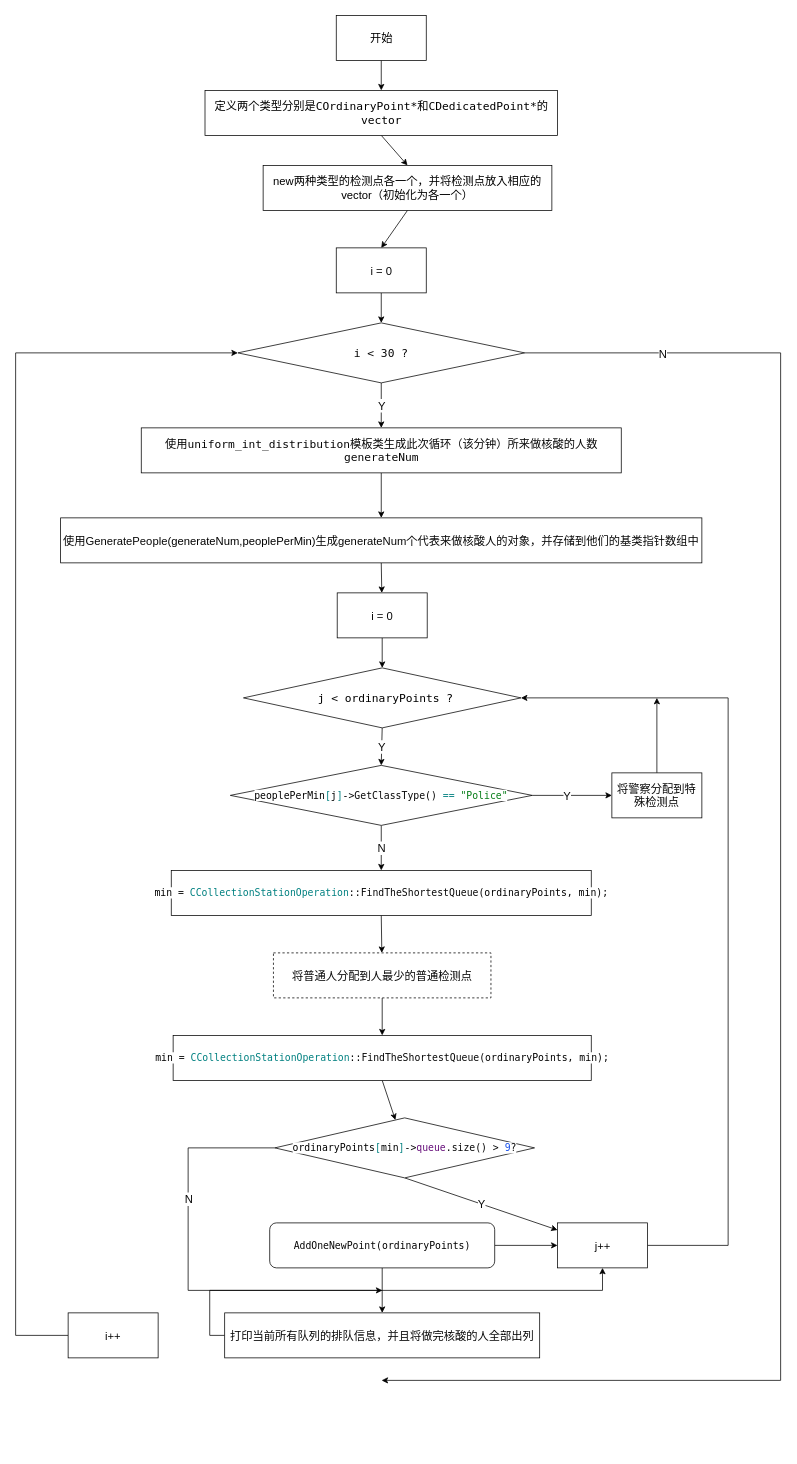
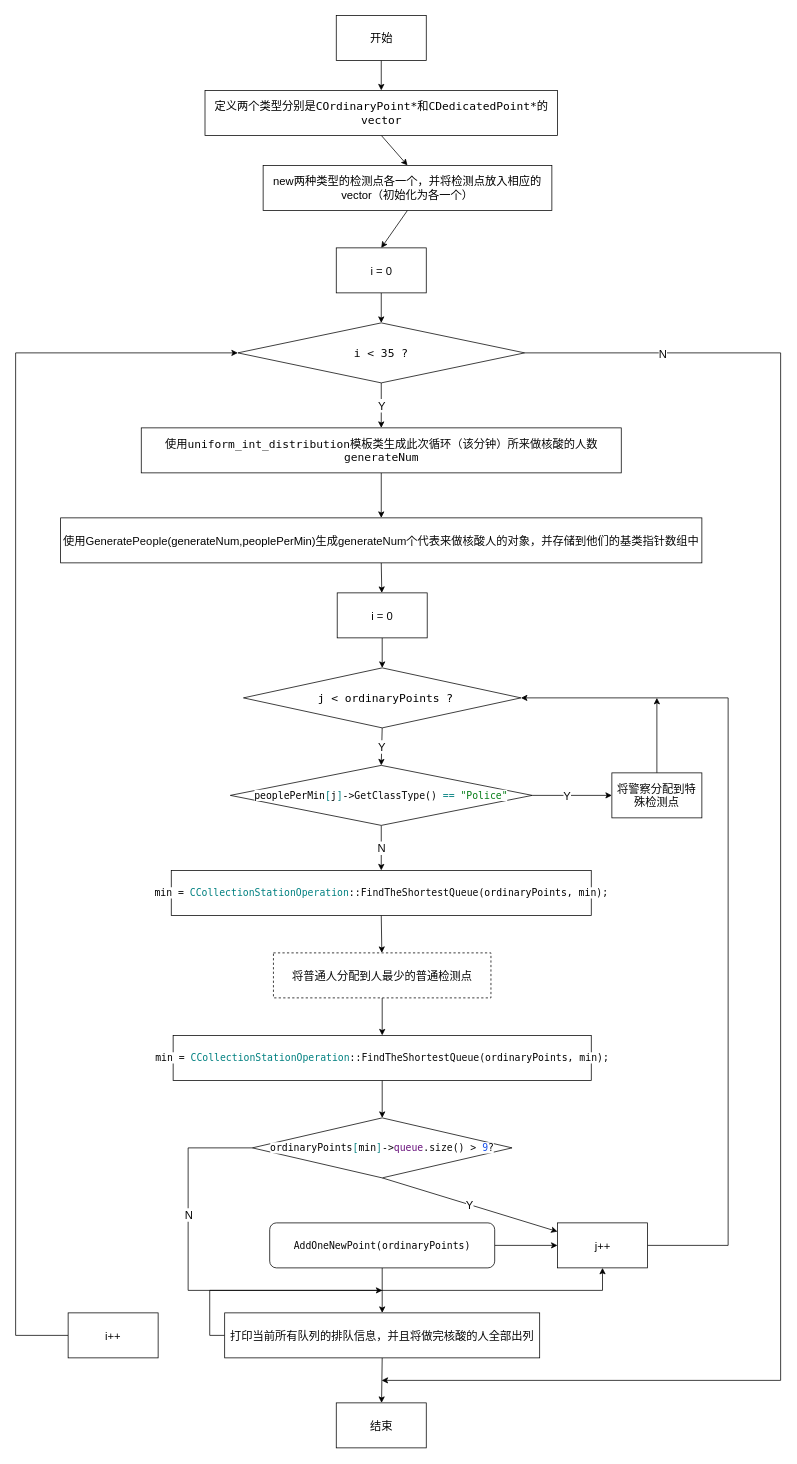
  <mxCell id="0" />
  <mxCell id="1" parent="0" />
  <mxCell id="2" style="edgeStyle=none;rounded=0;orthogonalLoop=1;jettySize=auto;html=1;exitX=0.5;exitY=1;exitDx=0;exitDy=0;fontFamily=Helvetica;fontSize=13;fontColor=#080808;" parent="1" source="3" target="5" edge="1"><mxGeometry relative="1" as="geometry" /></mxCell>
  <mxCell id="3" value="&lt;font style=&quot;font-size: 15px;&quot;&gt;开始&lt;/font&gt;" style="rounded=0;whiteSpace=wrap;html=1;" parent="1" vertex="1"><mxGeometry x="447.5" y="20" width="120" height="60" as="geometry" /></mxCell>
  <mxCell id="4" style="edgeStyle=none;rounded=0;orthogonalLoop=1;jettySize=auto;html=1;exitX=0.5;exitY=1;exitDx=0;exitDy=0;entryX=0.5;entryY=0;entryDx=0;entryDy=0;fontFamily=Helvetica;fontSize=13;fontColor=#080808;" parent="1" source="5" target="7" edge="1"><mxGeometry relative="1" as="geometry" /></mxCell>
  <mxCell id="5" value="&lt;font style=&quot;font-size: 15px;&quot;&gt;定义两个类型分别是&lt;span style=&quot;font-family: &amp;quot;JetBrains Mono&amp;quot;, monospace;&quot;&gt;COrdinaryPoint&lt;/span&gt;&lt;span style=&quot;background-color: rgb(255, 255, 255); font-family: &amp;quot;JetBrains Mono&amp;quot;, monospace;&quot;&gt;*和&lt;/span&gt;&lt;span style=&quot;font-family: &amp;quot;JetBrains Mono&amp;quot;, monospace;&quot;&gt;CDedicatedPoint&lt;/span&gt;&lt;span style=&quot;background-color: rgb(255, 255, 255); font-family: &amp;quot;JetBrains Mono&amp;quot;, monospace;&quot;&gt;*的vector&lt;/span&gt;&lt;/font&gt;" style="rounded=0;whiteSpace=wrap;html=1;strokeWidth=1;fontSize=15;fontColor=#000000;" parent="1" vertex="1"><mxGeometry x="272.5" y="120" width="470" height="60" as="geometry" /></mxCell>
  <mxCell id="6" style="edgeStyle=none;rounded=0;orthogonalLoop=1;jettySize=auto;html=1;exitX=0.5;exitY=1;exitDx=0;exitDy=0;fontFamily=Helvetica;fontSize=13;fontColor=#080808;entryX=0.5;entryY=0;entryDx=0;entryDy=0;" parent="1" source="7" target="46" edge="1"><mxGeometry relative="1" as="geometry"><mxPoint x="506.75" y="340" as="targetPoint" /></mxGeometry></mxCell>
  <mxCell id="7" value="new两种类型的检测点各一个，并将检测点放入相应的vector（初始化为各一个）" style="rounded=0;whiteSpace=wrap;html=1;strokeWidth=1;fontSize=15;fontColor=#000000;" parent="1" vertex="1"><mxGeometry x="350" y="220" width="385" height="60" as="geometry" /></mxCell>
  <mxCell id="8" value="Y" style="edgeStyle=none;rounded=0;orthogonalLoop=1;jettySize=auto;html=1;exitX=0.5;exitY=1;exitDx=0;exitDy=0;entryX=0.5;entryY=0;entryDx=0;entryDy=0;fontFamily=Helvetica;fontSize=15;fontColor=#080808;" parent="1" source="11" target="13" edge="1"><mxGeometry relative="1" as="geometry" /></mxCell>
  <mxCell id="9" style="edgeStyle=orthogonalEdgeStyle;rounded=0;orthogonalLoop=1;jettySize=auto;html=1;exitX=1;exitY=0.5;exitDx=0;exitDy=0;fontFamily=Helvetica;fontSize=15;fontColor=#080808;" parent="1" source="11" edge="1"><mxGeometry relative="1" as="geometry"><mxPoint x="508" y="1840" as="targetPoint" /><Array as="points"><mxPoint x="1040" y="470" /><mxPoint x="1040" y="1840" /></Array></mxGeometry></mxCell>
  <mxCell id="10" value="N" style="edgeLabel;html=1;align=center;verticalAlign=middle;resizable=0;points=[];fontSize=15;fontFamily=Helvetica;fontColor=#080808;" parent="9" vertex="1" connectable="0"><mxGeometry x="-0.861" relative="1" as="geometry"><mxPoint x="28" as="offset" /></mxGeometry></mxCell>
- <mxCell id="11" value="&lt;pre style=&quot;background-color: rgb(255, 255, 255); font-family: &amp;quot;JetBrains Mono&amp;quot;, monospace;&quot;&gt;&lt;pre style=&quot;font-family: &amp;quot;JetBrains Mono&amp;quot;, monospace;&quot;&gt;&lt;font color=&quot;#080808&quot; style=&quot;font-size: 15px;&quot;&gt;i &amp;lt; 30 ?&lt;/font&gt;&lt;/pre&gt;&lt;/pre&gt;" style="rhombus;whiteSpace=wrap;html=1;strokeWidth=1;fontSize=15;fontColor=#000000;" parent="1" vertex="1"><mxGeometry x="316.25" y="430" width="382.5" height="80" as="geometry" /></mxCell>
+ <mxCell id="11" value="&lt;pre style=&quot;background-color: rgb(255, 255, 255); font-family: &amp;quot;JetBrains Mono&amp;quot;, monospace;&quot;&gt;&lt;pre style=&quot;font-family: &amp;quot;JetBrains Mono&amp;quot;, monospace;&quot;&gt;&lt;font color=&quot;#080808&quot; style=&quot;font-size: 15px;&quot;&gt;i &amp;lt; 35 ?&lt;/font&gt;&lt;/pre&gt;&lt;/pre&gt;" style="rhombus;whiteSpace=wrap;html=1;strokeWidth=1;fontSize=15;fontColor=#000000;" parent="1" vertex="1"><mxGeometry x="316.25" y="430" width="382.5" height="80" as="geometry" /></mxCell>
  <mxCell id="12" style="edgeStyle=none;rounded=0;orthogonalLoop=1;jettySize=auto;html=1;exitX=0.5;exitY=1;exitDx=0;exitDy=0;entryX=0.5;entryY=0;entryDx=0;entryDy=0;fontFamily=Helvetica;fontSize=15;fontColor=#080808;" parent="1" source="13" target="15" edge="1"><mxGeometry relative="1" as="geometry" /></mxCell>
  <mxCell id="13" value="使用&lt;span style=&quot;background-color: rgb(255, 255, 255); font-family: &amp;quot;JetBrains Mono&amp;quot;, monospace;&quot;&gt;&lt;font style=&quot;font-size: 15px;&quot;&gt;uniform_int_distribution模板类生成此次循环（该分钟）所来做核酸的人数generateNum&lt;/font&gt;&lt;/span&gt;" style="rounded=0;whiteSpace=wrap;html=1;strokeWidth=1;fontSize=15;fontColor=#080808;" parent="1" vertex="1"><mxGeometry x="187.5" y="570" width="640" height="60" as="geometry" /></mxCell>
  <mxCell id="14" style="edgeStyle=none;rounded=0;orthogonalLoop=1;jettySize=auto;html=1;exitX=0.5;exitY=1;exitDx=0;exitDy=0;fontFamily=Helvetica;fontSize=15;fontColor=#080808;" parent="1" source="15" target="48" edge="1"><mxGeometry relative="1" as="geometry" /></mxCell>
  <mxCell id="15" value="&lt;pre style=&quot;background-color: rgb(255, 255, 255);&quot;&gt;&lt;pre style=&quot;border-color: var(--border-color);&quot;&gt;&lt;font style=&quot;border-color: var(--border-color);&quot; face=&quot;Helvetica&quot;&gt;使用GeneratePeople(&lt;span style=&quot;border-color: var(--border-color); color: rgb(0, 0, 0);&quot;&gt;generateNum&lt;/span&gt;,&lt;span style=&quot;border-color: var(--border-color); color: rgb(0, 0, 0);&quot;&gt;peoplePerMin&lt;/span&gt;)生成generateNum个代表来做核酸人的对象，并存储到他们的基类指针数组中&lt;/font&gt;&lt;/pre&gt;&lt;/pre&gt;" style="rounded=0;whiteSpace=wrap;html=1;strokeWidth=1;fontSize=15;fontColor=#080808;align=center;" parent="1" vertex="1"><mxGeometry x="80" y="690" width="855" height="60" as="geometry" /></mxCell>
  <mxCell id="16" value="N" style="edgeStyle=none;rounded=0;orthogonalLoop=1;jettySize=auto;html=1;exitX=0.5;exitY=1;exitDx=0;exitDy=0;entryX=0.5;entryY=0;entryDx=0;entryDy=0;fontFamily=Helvetica;fontSize=15;fontColor=#080808;" parent="1" source="19" target="25" edge="1"><mxGeometry relative="1" as="geometry" /></mxCell>
  <mxCell id="17" style="edgeStyle=none;rounded=0;orthogonalLoop=1;jettySize=auto;html=1;exitX=1;exitY=0.5;exitDx=0;exitDy=0;entryX=0;entryY=0.5;entryDx=0;entryDy=0;fontFamily=Helvetica;fontSize=15;fontColor=#080808;" parent="1" source="19" target="21" edge="1"><mxGeometry relative="1" as="geometry" /></mxCell>
  <mxCell id="18" value="Y" style="edgeLabel;html=1;align=center;verticalAlign=middle;resizable=0;points=[];fontSize=15;fontFamily=Helvetica;fontColor=#080808;" parent="17" vertex="1" connectable="0"><mxGeometry x="-0.251" y="-1" relative="1" as="geometry"><mxPoint x="6" y="-1" as="offset" /></mxGeometry></mxCell>
  <mxCell id="19" value="&lt;pre style=&quot;background-color: rgb(255, 255, 255); font-family: &amp;quot;JetBrains Mono&amp;quot;, monospace; font-size: 9.8pt;&quot;&gt;&lt;span style=&quot;color:#000000;&quot;&gt;peoplePerMin&lt;/span&gt;&lt;span style=&quot;color:#008080;&quot;&gt;[&lt;/span&gt;&lt;span style=&quot;color:#000000;&quot;&gt;j&lt;/span&gt;&lt;span style=&quot;color:#008080;&quot;&gt;]&lt;/span&gt;-&amp;gt;GetClassType() &lt;span style=&quot;color:#008080;&quot;&gt;== &lt;/span&gt;&lt;span style=&quot;color:#067d17;&quot;&gt;&quot;Police&quot;&lt;/span&gt;&lt;/pre&gt;" style="rhombus;whiteSpace=wrap;html=1;strokeWidth=1;fontFamily=Helvetica;fontSize=15;fontColor=#080808;" parent="1" vertex="1"><mxGeometry x="306.25" y="1020" width="402.5" height="80" as="geometry" /></mxCell>
  <mxCell id="20" style="edgeStyle=none;rounded=0;orthogonalLoop=1;jettySize=auto;html=1;exitX=0.5;exitY=0;exitDx=0;exitDy=0;fontFamily=Helvetica;fontSize=15;fontColor=#080808;" parent="1" source="21" edge="1"><mxGeometry relative="1" as="geometry"><mxPoint x="875" y="930" as="targetPoint" /></mxGeometry></mxCell>
  <mxCell id="21" value="将警察分配到特殊检测点" style="rounded=0;whiteSpace=wrap;html=1;strokeWidth=1;fontFamily=Helvetica;fontSize=15;fontColor=#080808;" parent="1" vertex="1"><mxGeometry x="815" y="1030" width="120" height="60" as="geometry" /></mxCell>
  <mxCell id="22" style="edgeStyle=none;rounded=0;orthogonalLoop=1;jettySize=auto;html=1;exitX=0.5;exitY=1;exitDx=0;exitDy=0;fontFamily=Helvetica;fontSize=15;fontColor=#080808;" parent="1" source="23" target="31" edge="1"><mxGeometry relative="1" as="geometry" /></mxCell>
  <mxCell id="23" value="&lt;pre style=&quot;background-color: rgb(255, 255, 255); font-family: &amp;quot;JetBrains Mono&amp;quot;, monospace; font-size: 9.8pt;&quot;&gt;&lt;span style=&quot;color:#000000;&quot;&gt;min &lt;/span&gt;= &lt;span style=&quot;color:#008080;&quot;&gt;CCollectionStationOperation&lt;/span&gt;::FindTheShortestQueue(&lt;span style=&quot;color:#000000;&quot;&gt;ordinaryPoints&lt;/span&gt;, &lt;span style=&quot;color:#000000;&quot;&gt;min&lt;/span&gt;);&lt;/pre&gt;" style="rounded=0;whiteSpace=wrap;html=1;strokeWidth=1;fontFamily=Helvetica;fontSize=15;fontColor=#080808;" parent="1" vertex="1"><mxGeometry x="230" y="1380" width="557.5" height="60" as="geometry" /></mxCell>
  <mxCell id="24" style="edgeStyle=none;rounded=0;orthogonalLoop=1;jettySize=auto;html=1;exitX=0.5;exitY=1;exitDx=0;exitDy=0;fontFamily=Helvetica;fontSize=15;fontColor=#080808;" parent="1" source="25" target="27" edge="1"><mxGeometry relative="1" as="geometry" /></mxCell>
  <mxCell id="25" value="&lt;pre style=&quot;background-color: rgb(255, 255, 255); font-family: &amp;quot;JetBrains Mono&amp;quot;, monospace; font-size: 9.8pt;&quot;&gt;&lt;span style=&quot;color:#000000;&quot;&gt;min &lt;/span&gt;= &lt;span style=&quot;color:#008080;&quot;&gt;CCollectionStationOperation&lt;/span&gt;::FindTheShortestQueue(&lt;span style=&quot;color:#000000;&quot;&gt;ordinaryPoints&lt;/span&gt;, &lt;span style=&quot;color:#000000;&quot;&gt;min&lt;/span&gt;);&lt;/pre&gt;" style="rounded=0;whiteSpace=wrap;html=1;strokeWidth=1;fontFamily=Helvetica;fontSize=15;fontColor=#080808;" parent="1" vertex="1"><mxGeometry x="227.5" y="1160" width="560" height="60" as="geometry" /></mxCell>
  <mxCell id="26" style="edgeStyle=none;rounded=0;orthogonalLoop=1;jettySize=auto;html=1;exitX=0.5;exitY=1;exitDx=0;exitDy=0;entryX=0.5;entryY=0;entryDx=0;entryDy=0;fontFamily=Helvetica;fontSize=15;fontColor=#080808;" parent="1" source="27" target="23" edge="1"><mxGeometry relative="1" as="geometry" /></mxCell>
  <mxCell id="27" value="将普通人分配到人最少的普通检测点" style="rounded=0;whiteSpace=wrap;html=1;strokeWidth=1;fontFamily=Helvetica;fontSize=15;fontColor=#080808;dashed=1;" parent="1" vertex="1"><mxGeometry x="363.75" y="1270" width="290" height="60" as="geometry" /></mxCell>
  <mxCell id="28" value="Y" style="edgeStyle=none;rounded=0;orthogonalLoop=1;jettySize=auto;html=1;exitX=0.5;exitY=1;exitDx=0;exitDy=0;fontFamily=Helvetica;fontSize=15;fontColor=#080808;" parent="1" source="31" target="44" edge="1"><mxGeometry relative="1" as="geometry" /></mxCell>
  <mxCell id="29" style="edgeStyle=orthogonalEdgeStyle;rounded=0;orthogonalLoop=1;jettySize=auto;html=1;exitX=0;exitY=0.5;exitDx=0;exitDy=0;fontFamily=Helvetica;fontSize=15;fontColor=#080808;" parent="1" source="31" edge="1"><mxGeometry relative="1" as="geometry"><mxPoint x="509" y="1720" as="targetPoint" /><Array as="points"><mxPoint x="250" y="1530" /><mxPoint x="250" y="1720" /></Array></mxGeometry></mxCell>
  <mxCell id="30" value="N" style="edgeLabel;html=1;align=center;verticalAlign=middle;resizable=0;points=[];fontSize=15;fontFamily=Helvetica;fontColor=#080808;" parent="29" vertex="1" connectable="0"><mxGeometry x="-0.434" y="3" relative="1" as="geometry"><mxPoint x="-3" y="23" as="offset" /></mxGeometry></mxCell>
- <mxCell id="31" value="&lt;pre style=&quot;background-color: rgb(255, 255, 255); font-family: &amp;quot;JetBrains Mono&amp;quot;, monospace; font-size: 9.8pt;&quot;&gt;&lt;span style=&quot;color:#000000;&quot;&gt;ordinaryPoints&lt;/span&gt;&lt;span style=&quot;color:#008080;&quot;&gt;[&lt;/span&gt;&lt;span style=&quot;color:#000000;&quot;&gt;min&lt;/span&gt;&lt;span style=&quot;color:#008080;&quot;&gt;]&lt;/span&gt;-&amp;gt;&lt;span style=&quot;color:#660e7a;&quot;&gt;queue&lt;/span&gt;.size() &amp;gt; &lt;span style=&quot;color:#1750eb;&quot;&gt;9&lt;/span&gt;?&lt;/pre&gt;" style="rhombus;whiteSpace=wrap;html=1;strokeWidth=1;fontFamily=Helvetica;fontSize=15;fontColor=#080808;" parent="1" vertex="1"><mxGeometry x="365.63" y="1490" width="346.25" height="80" as="geometry" /></mxCell>
+ <mxCell id="31" value="&lt;pre style=&quot;background-color: rgb(255, 255, 255); font-family: &amp;quot;JetBrains Mono&amp;quot;, monospace; font-size: 9.8pt;&quot;&gt;&lt;span style=&quot;color:#000000;&quot;&gt;ordinaryPoints&lt;/span&gt;&lt;span style=&quot;color:#008080;&quot;&gt;[&lt;/span&gt;&lt;span style=&quot;color:#000000;&quot;&gt;min&lt;/span&gt;&lt;span style=&quot;color:#008080;&quot;&gt;]&lt;/span&gt;-&amp;gt;&lt;span style=&quot;color:#660e7a;&quot;&gt;queue&lt;/span&gt;.size() &amp;gt; &lt;span style=&quot;color:#1750eb;&quot;&gt;9&lt;/span&gt;?&lt;/pre&gt;" style="rhombus;whiteSpace=wrap;html=1;strokeWidth=1;fontFamily=Helvetica;fontSize=15;fontColor=#080808;" parent="1" vertex="1"><mxGeometry x="335.63" y="1490" width="346.25" height="80" as="geometry" /></mxCell>
  <mxCell id="32" style="edgeStyle=none;rounded=0;orthogonalLoop=1;jettySize=auto;html=1;exitX=0.5;exitY=1;exitDx=0;exitDy=0;entryX=0.5;entryY=0;entryDx=0;entryDy=0;fontFamily=Helvetica;fontSize=15;fontColor=#080808;" parent="1" source="35" target="42" edge="1"><mxGeometry relative="1" as="geometry" /></mxCell>
  <mxCell id="33" style="edgeStyle=orthogonalEdgeStyle;rounded=0;orthogonalLoop=1;jettySize=auto;html=1;fontFamily=Helvetica;fontSize=15;fontColor=#080808;entryX=1;entryY=0.5;entryDx=0;entryDy=0;exitX=1;exitY=0.5;exitDx=0;exitDy=0;" parent="1" source="44" target="38" edge="1"><mxGeometry relative="1" as="geometry"><mxPoint x="970" y="910" as="targetPoint" /><mxPoint x="910" y="1660" as="sourcePoint" /><Array as="points"><mxPoint x="970" y="1660" /><mxPoint x="970" y="930" /></Array></mxGeometry></mxCell>
  <mxCell id="34" style="edgeStyle=none;rounded=0;orthogonalLoop=1;jettySize=auto;html=1;exitX=1;exitY=0.5;exitDx=0;exitDy=0;entryX=0;entryY=0.5;entryDx=0;entryDy=0;fontFamily=Helvetica;fontSize=15;fontColor=#080808;" parent="1" source="35" target="44" edge="1"><mxGeometry relative="1" as="geometry" /></mxCell>
  <mxCell id="35" value="&lt;pre style=&quot;background-color: rgb(255, 255, 255); font-family: &amp;quot;JetBrains Mono&amp;quot;, monospace; font-size: 9.8pt;&quot;&gt;AddOneNewPoint(&lt;span style=&quot;color:#000000;&quot;&gt;ordinaryPoints&lt;/span&gt;)&lt;/pre&gt;" style="whiteSpace=wrap;html=1;strokeWidth=1;fontFamily=Helvetica;fontSize=15;fontColor=#080808;rounded=1;" parent="1" vertex="1"><mxGeometry x="358.75" y="1630" width="300" height="60" as="geometry" /></mxCell>
+ <mxCell id="36" value="&lt;font style=&quot;font-size: 15px;&quot;&gt;结束&lt;/font&gt;" style="rounded=0;whiteSpace=wrap;html=1;strokeWidth=1;fontFamily=Helvetica;fontSize=13;fontColor=#080808;" parent="1" vertex="1"><mxGeometry x="447.5" y="1870" width="120" height="60" as="geometry" /></mxCell>
  <mxCell id="37" value="Y" style="rounded=0;orthogonalLoop=1;jettySize=auto;html=1;exitX=0.5;exitY=1;exitDx=0;exitDy=0;fontFamily=Helvetica;fontSize=15;fontColor=#080808;entryX=0.5;entryY=0;entryDx=0;entryDy=0;" parent="1" source="38" target="19" edge="1"><mxGeometry relative="1" as="geometry"><mxPoint x="540" y="1040" as="targetPoint" /></mxGeometry></mxCell>
  <mxCell id="38" value="&lt;pre style=&quot;background-color: rgb(255, 255, 255); font-family: &amp;quot;JetBrains Mono&amp;quot;, monospace;&quot;&gt; &lt;span style=&quot;color:#000000;&quot;&gt;j &lt;/span&gt;&amp;lt; &lt;span style=&quot;color:#000000;&quot;&gt;ordinaryPoints ?&lt;/span&gt;&lt;/pre&gt;" style="rhombus;whiteSpace=wrap;html=1;strokeWidth=1;fontFamily=Helvetica;fontSize=15;fontColor=#080808;" parent="1" vertex="1"><mxGeometry x="323.75" y="890" width="370" height="80" as="geometry" /></mxCell>
  <mxCell id="39" style="edgeStyle=orthogonalEdgeStyle;rounded=0;orthogonalLoop=1;jettySize=auto;html=1;fontFamily=Helvetica;fontSize=15;fontColor=#080808;entryX=0;entryY=0.5;entryDx=0;entryDy=0;exitX=0;exitY=0.5;exitDx=0;exitDy=0;" parent="1" source="43" target="11" edge="1"><mxGeometry relative="1" as="geometry"><mxPoint x="10" y="550" as="targetPoint" /><mxPoint x="80" y="1780" as="sourcePoint" /><Array as="points"><mxPoint x="20" y="1780" /><mxPoint x="20" y="470" /></Array></mxGeometry></mxCell>
+ <mxCell id="40" style="rounded=0;orthogonalLoop=1;jettySize=auto;html=1;exitX=0.5;exitY=1;exitDx=0;exitDy=0;fontFamily=Helvetica;fontSize=15;fontColor=#080808;" parent="1" source="42" target="36" edge="1"><mxGeometry relative="1" as="geometry" /></mxCell>
  <mxCell id="41" style="edgeStyle=orthogonalEdgeStyle;rounded=0;orthogonalLoop=1;jettySize=auto;html=1;exitX=0;exitY=0.5;exitDx=0;exitDy=0;fontFamily=Helvetica;fontSize=15;fontColor=#080808;" parent="1" source="42" target="44" edge="1"><mxGeometry relative="1" as="geometry" /></mxCell>
  <mxCell id="42" value="打印当前所有队列的排队信息，并且将做完核酸的人全部出列" style="rounded=0;whiteSpace=wrap;html=1;strokeWidth=1;fontFamily=Helvetica;fontSize=15;fontColor=#080808;" parent="1" vertex="1"><mxGeometry x="298.75" y="1750" width="420" height="60" as="geometry" /></mxCell>
  <mxCell id="43" value="i++" style="rounded=0;whiteSpace=wrap;html=1;strokeWidth=1;fontFamily=Helvetica;fontSize=15;fontColor=#080808;" parent="1" vertex="1"><mxGeometry x="90" y="1750" width="120" height="60" as="geometry" /></mxCell>
  <mxCell id="44" value="j++" style="rounded=0;whiteSpace=wrap;html=1;strokeWidth=1;fontFamily=Helvetica;fontSize=15;fontColor=#080808;" parent="1" vertex="1"><mxGeometry x="742.5" y="1630" width="120" height="60" as="geometry" /></mxCell>
  <mxCell id="45" style="edgeStyle=none;rounded=0;orthogonalLoop=1;jettySize=auto;html=1;exitX=0.5;exitY=1;exitDx=0;exitDy=0;entryX=0.5;entryY=0;entryDx=0;entryDy=0;fontFamily=Helvetica;fontSize=15;fontColor=#080808;" parent="1" source="46" target="11" edge="1"><mxGeometry relative="1" as="geometry" /></mxCell>
  <mxCell id="46" value="i = 0" style="rounded=0;whiteSpace=wrap;html=1;strokeWidth=1;fontFamily=Helvetica;fontSize=15;fontColor=#080808;" parent="1" vertex="1"><mxGeometry x="447.5" y="330" width="120" height="60" as="geometry" /></mxCell>
  <mxCell id="47" style="edgeStyle=none;rounded=0;orthogonalLoop=1;jettySize=auto;html=1;exitX=0.5;exitY=1;exitDx=0;exitDy=0;entryX=0.5;entryY=0;entryDx=0;entryDy=0;fontFamily=Helvetica;fontSize=15;fontColor=#080808;" parent="1" source="48" target="38" edge="1"><mxGeometry relative="1" as="geometry" /></mxCell>
  <mxCell id="48" value="i = 0" style="rounded=0;whiteSpace=wrap;html=1;strokeWidth=1;fontFamily=Helvetica;fontSize=15;fontColor=#080808;" parent="1" vertex="1"><mxGeometry x="448.76" y="790" width="120" height="60" as="geometry" /></mxCell>
